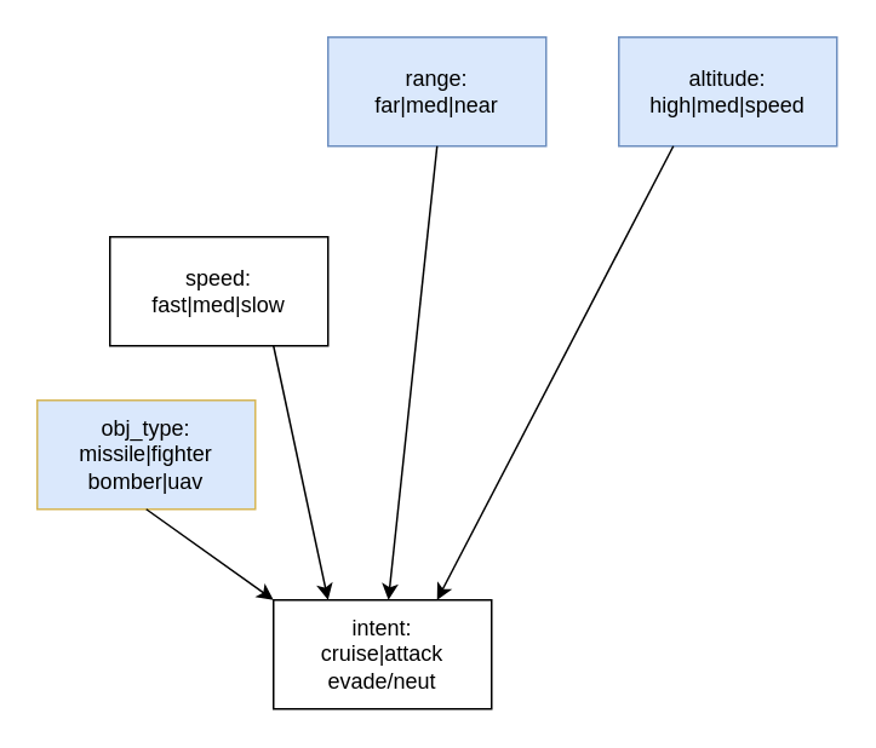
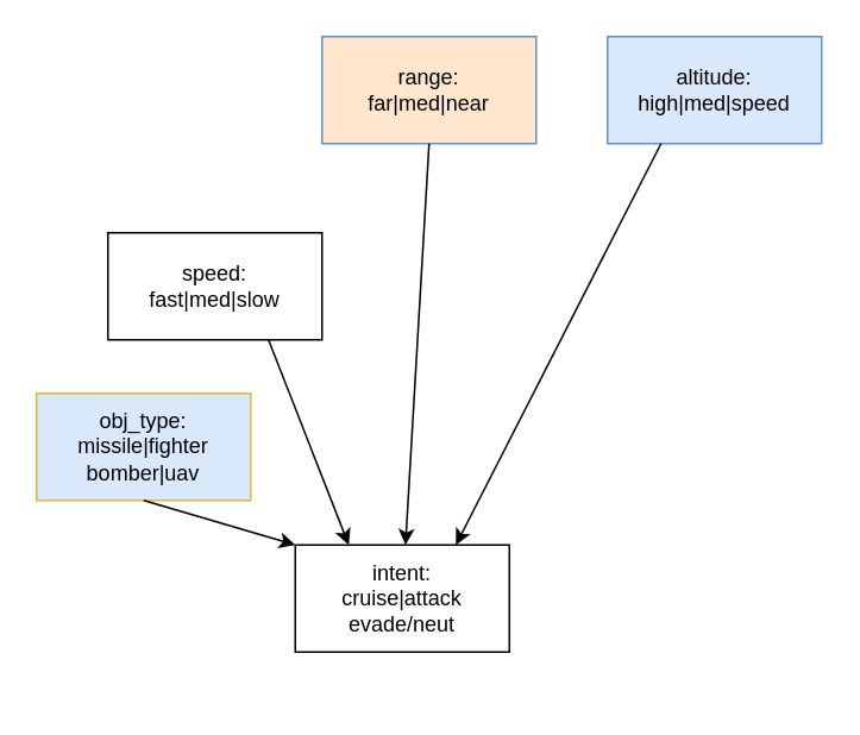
  <mxCell id="0" />
  <mxCell id="1" parent="0" />
- <mxCell id="2" value="&lt;div&gt;range:&lt;/div&gt;&lt;div&gt;far|med|near&lt;br&gt;&lt;/div&gt;" style="rounded=0;whiteSpace=wrap;html=1;fillColor=#dae8fc;strokeColor=#6c8ebf;" vertex="1" parent="1"><mxGeometry x="180" y="20" width="120" height="60" as="geometry" /></mxCell>
+ <mxCell id="2" value="&lt;div&gt;range:&lt;/div&gt;&lt;div&gt;far|med|near&lt;br&gt;&lt;/div&gt;" style="rounded=0;whiteSpace=wrap;html=1;fillColor=#ffe6cc;strokeColor=#6c8ebf;" vertex="1" parent="1"><mxGeometry x="180" y="20" width="120" height="60" as="geometry" /></mxCell>
  <mxCell id="3" value="&lt;div&gt;altitude:&lt;/div&gt;&lt;div&gt;high|med|speed&lt;br&gt;&lt;/div&gt;" style="rounded=0;whiteSpace=wrap;html=1;fillColor=#dae8fc;strokeColor=#6c8ebf;" vertex="1" parent="1"><mxGeometry x="340" y="20" width="120" height="60" as="geometry" /></mxCell>
  <mxCell id="4" value="&lt;div&gt;speed:&lt;/div&gt;&lt;div&gt;fast|med|slow&lt;br&gt;&lt;/div&gt;" style="rounded=0;whiteSpace=wrap;html=1;" vertex="1" parent="1"><mxGeometry x="60" y="130" width="120" height="60" as="geometry" /></mxCell>
  <mxCell id="5" value="&lt;div&gt;obj_type:&lt;/div&gt;&lt;div&gt;missile|fighter&lt;/div&gt;&lt;div&gt;bomber|uav&lt;/div&gt;" style="rounded=0;whiteSpace=wrap;html=1;fillColor=#dae8fc;strokeColor=#d6b656;" vertex="1" parent="1"><mxGeometry x="20" y="220" width="120" height="60" as="geometry" /></mxCell>
- <mxCell id="6" value="&lt;div&gt;intent:&lt;/div&gt;&lt;div&gt;cruise|attack&lt;/div&gt;&lt;div&gt;evade/neut&lt;br&gt;&lt;/div&gt;" style="rounded=0;whiteSpace=wrap;html=1;" vertex="1" parent="1"><mxGeometry x="150" y="330" width="120" height="60" as="geometry" /></mxCell>
+ <mxCell id="6" value="&lt;div&gt;intent:&lt;/div&gt;&lt;div&gt;cruise|attack&lt;/div&gt;&lt;div&gt;evade/neut&lt;br&gt;&lt;/div&gt;" style="rounded=0;whiteSpace=wrap;html=1;" vertex="1" parent="1"><mxGeometry x="165" y="305" width="120" height="60" as="geometry" /></mxCell>
  <mxCell id="7" value="" style="endArrow=classic;html=1;rounded=0;exitX=0.5;exitY=1;exitDx=0;exitDy=0;entryX=0;entryY=0;entryDx=0;entryDy=0;" edge="1" parent="1" source="5" target="6"><mxGeometry width="50" height="50" relative="1" as="geometry"><mxPoint x="-240" y="90" as="sourcePoint" /><mxPoint x="-170" y="220" as="targetPoint" /></mxGeometry></mxCell>
  <mxCell id="8" value="" style="endArrow=classic;html=1;rounded=0;exitX=0.75;exitY=1;exitDx=0;exitDy=0;entryX=0.25;entryY=0;entryDx=0;entryDy=0;" edge="1" parent="1" source="4" target="6"><mxGeometry width="50" height="50" relative="1" as="geometry"><mxPoint x="-140" y="180" as="sourcePoint" /><mxPoint x="-90" y="130" as="targetPoint" /></mxGeometry></mxCell>
  <mxCell id="9" value="" style="endArrow=classic;html=1;rounded=0;exitX=0.5;exitY=1;exitDx=0;exitDy=0;" edge="1" parent="1" source="2" target="6"><mxGeometry width="50" height="50" relative="1" as="geometry"><mxPoint x="-70" y="-60" as="sourcePoint" /><mxPoint x="-20" y="-110" as="targetPoint" /></mxGeometry></mxCell>
  <mxCell id="10" value="" style="endArrow=classic;html=1;rounded=0;exitX=0.25;exitY=1;exitDx=0;exitDy=0;entryX=0.75;entryY=0;entryDx=0;entryDy=0;" edge="1" parent="1" source="3" target="6"><mxGeometry width="50" height="50" relative="1" as="geometry"><mxPoint x="0" y="-60" as="sourcePoint" /><mxPoint x="50" y="-110" as="targetPoint" /></mxGeometry></mxCell>
